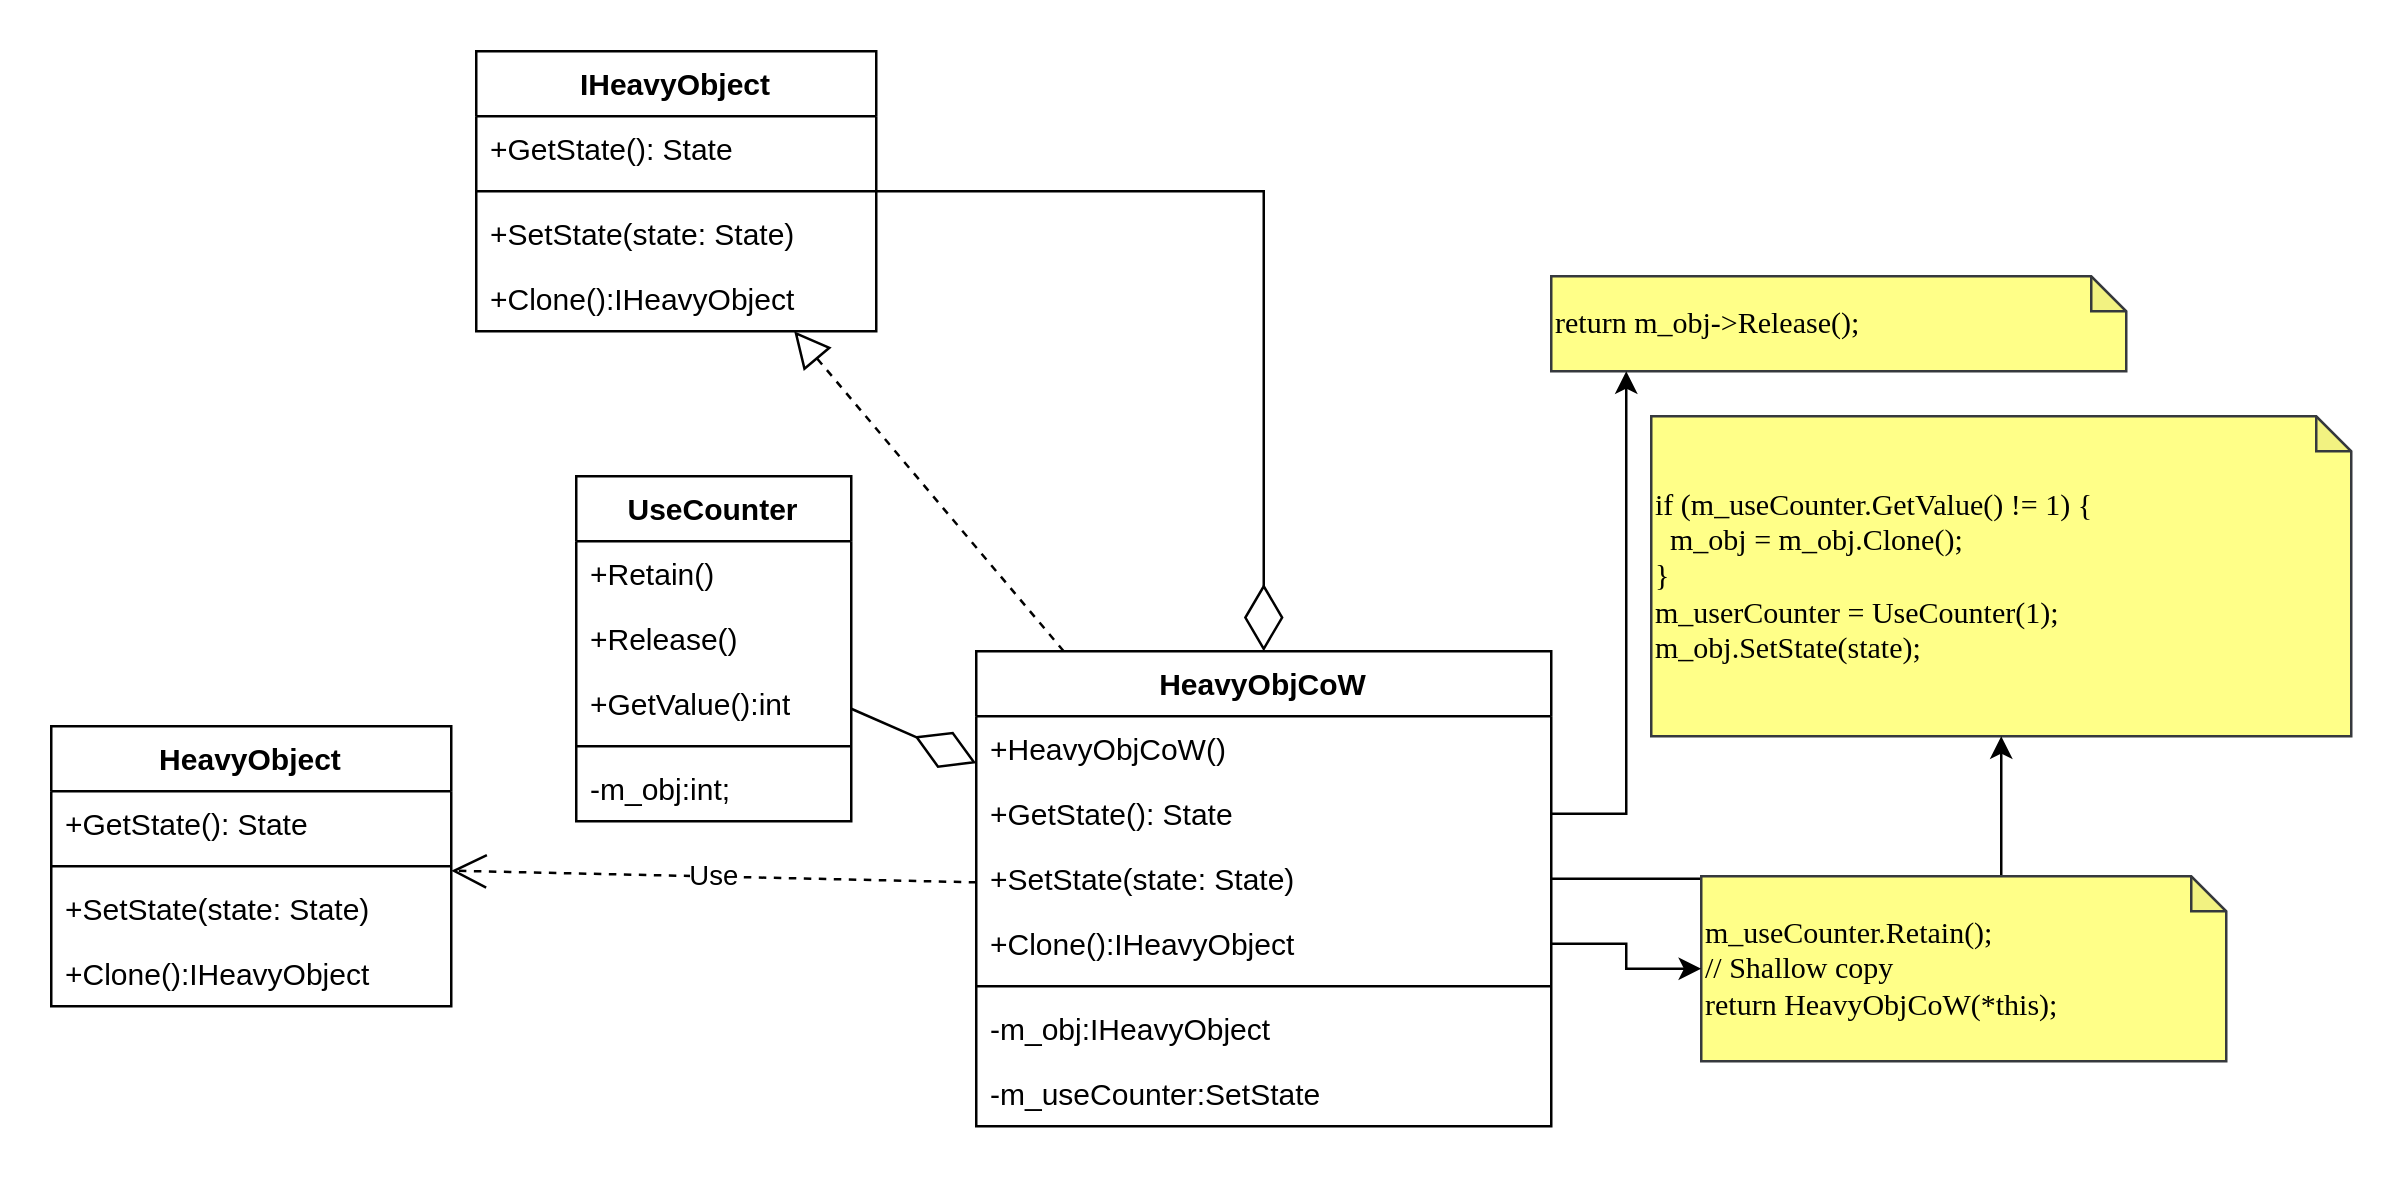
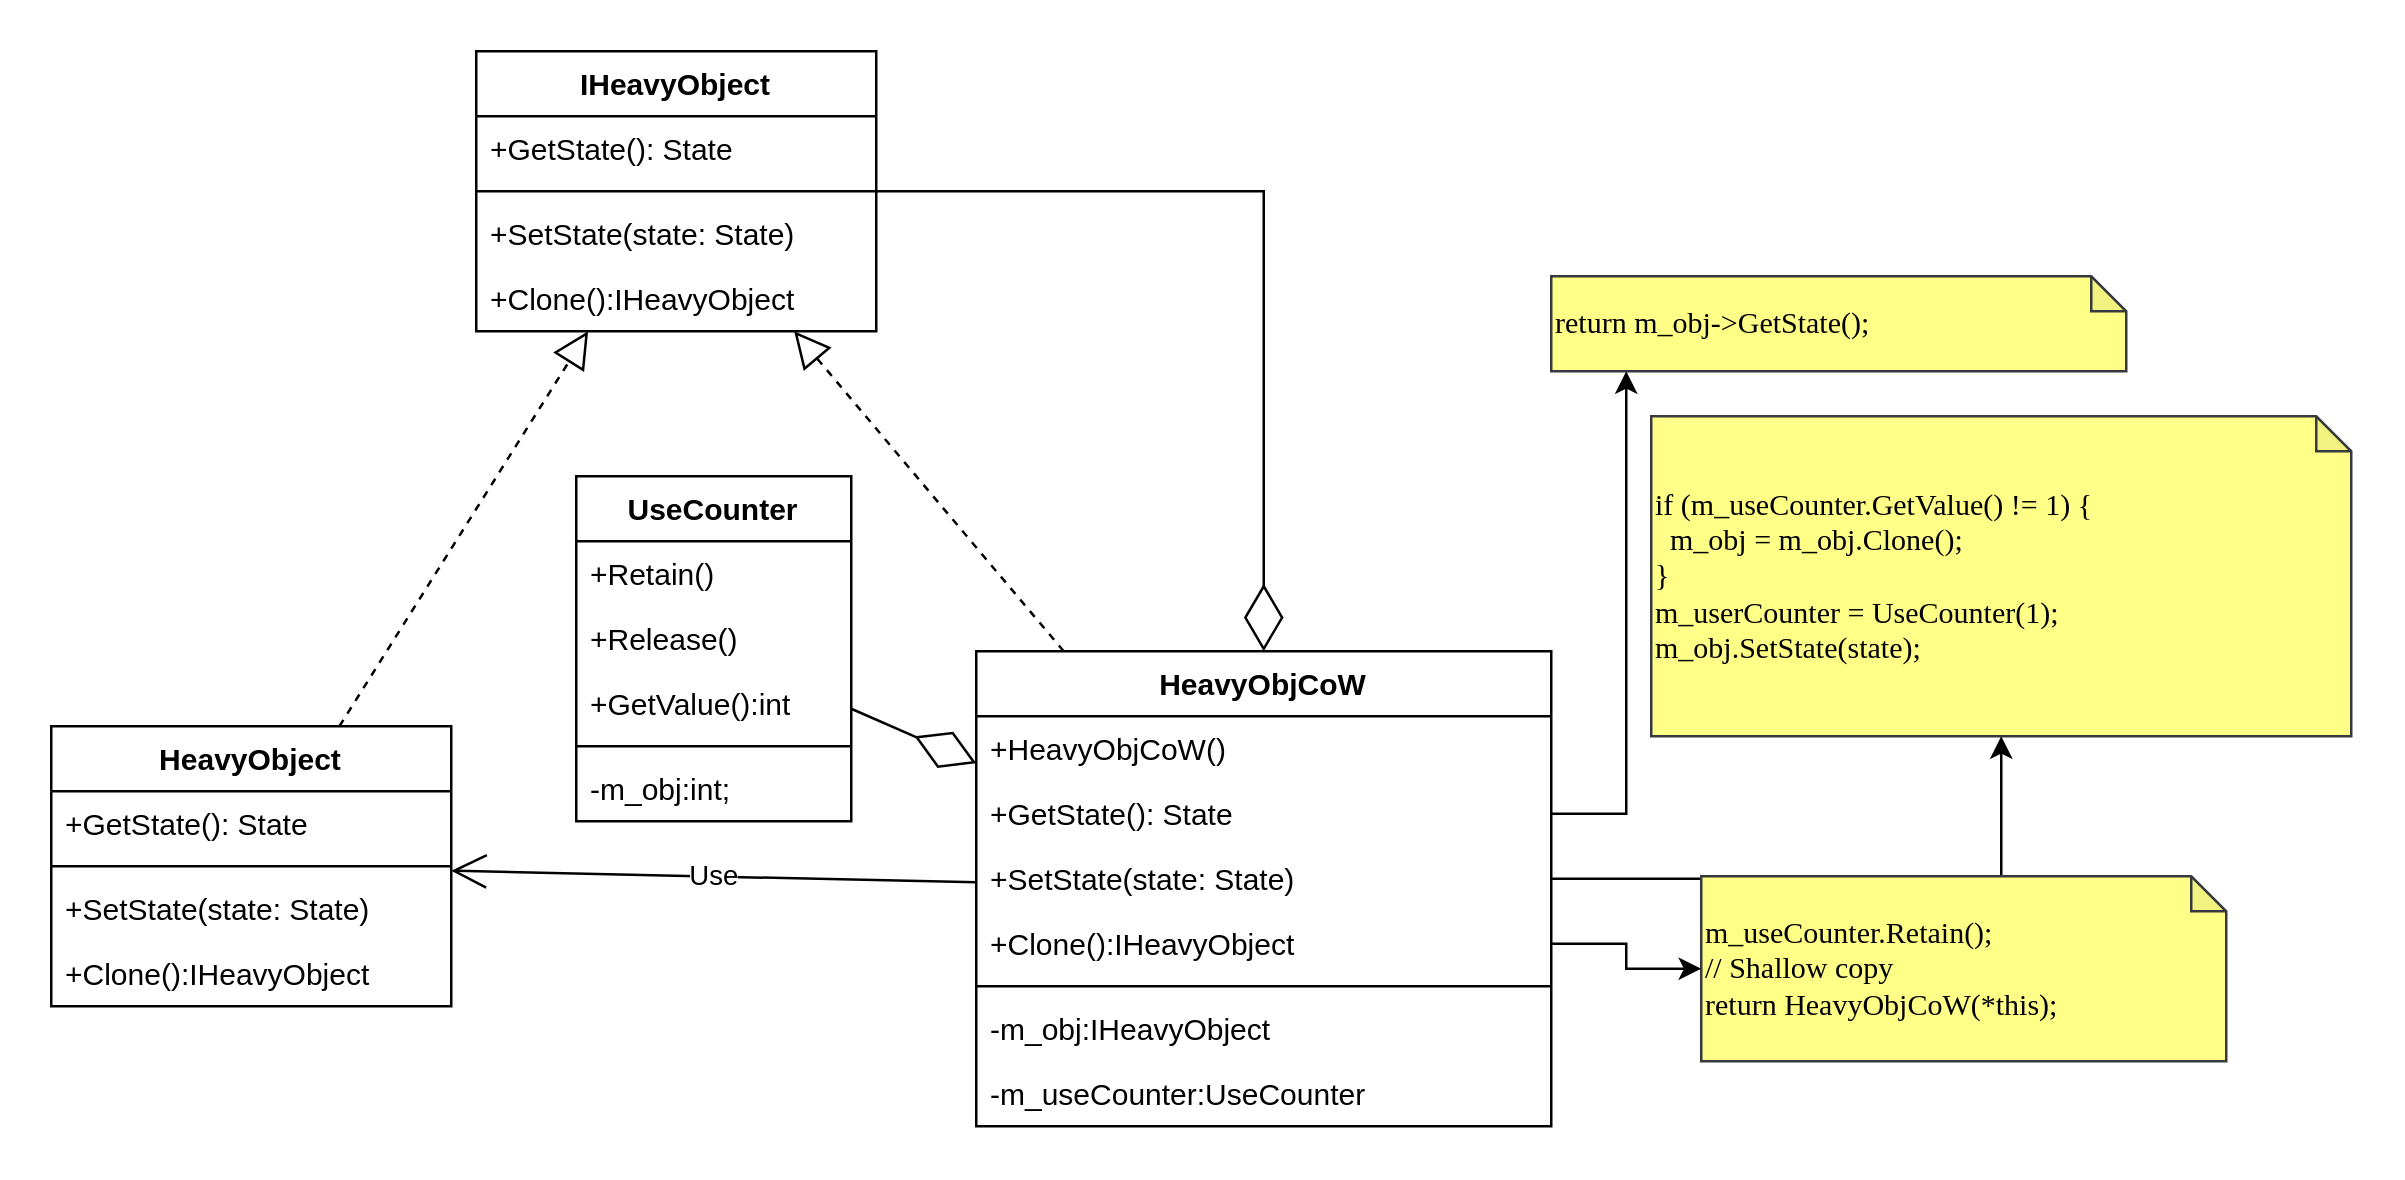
  <mxCell id="0" />
  <mxCell id="1" parent="0" />
  <mxCell id="2" value="IHeavyObject" style="swimlane;fontStyle=1;align=center;verticalAlign=top;childLayout=stackLayout;horizontal=1;startSize=26;horizontalStack=0;resizeParent=1;resizeParentMax=0;resizeLast=0;collapsible=1;marginBottom=0;whiteSpace=wrap;html=1;" vertex="1" parent="1"><mxGeometry x="190" y="20" width="160" height="112" as="geometry" /></mxCell>
  <mxCell id="3" value="+GetState(): State" style="text;strokeColor=none;fillColor=none;align=left;verticalAlign=top;spacingLeft=4;spacingRight=4;overflow=hidden;rotatable=0;points=[[0,0.5],[1,0.5]];portConstraint=eastwest;whiteSpace=wrap;html=1;" vertex="1" parent="2"><mxGeometry y="26" width="160" height="26" as="geometry" /></mxCell>
  <mxCell id="4" value="" style="line;strokeWidth=1;fillColor=none;align=left;verticalAlign=middle;spacingTop=-1;spacingLeft=3;spacingRight=3;rotatable=0;labelPosition=right;points=[];portConstraint=eastwest;strokeColor=inherit;" vertex="1" parent="2"><mxGeometry y="52" width="160" height="8" as="geometry" /></mxCell>
  <mxCell id="5" value="+SetState(state: State)" style="text;strokeColor=none;fillColor=none;align=left;verticalAlign=top;spacingLeft=4;spacingRight=4;overflow=hidden;rotatable=0;points=[[0,0.5],[1,0.5]];portConstraint=eastwest;whiteSpace=wrap;html=1;" vertex="1" parent="2"><mxGeometry y="60" width="160" height="26" as="geometry" /></mxCell>
  <mxCell id="6" value="+Clone():IHeavyObject" style="text;strokeColor=none;fillColor=none;align=left;verticalAlign=top;spacingLeft=4;spacingRight=4;overflow=hidden;rotatable=0;points=[[0,0.5],[1,0.5]];portConstraint=eastwest;whiteSpace=wrap;html=1;" vertex="1" parent="2"><mxGeometry y="86" width="160" height="26" as="geometry" /></mxCell>
  <mxCell id="7" value="HeavyObject" style="swimlane;fontStyle=1;align=center;verticalAlign=top;childLayout=stackLayout;horizontal=1;startSize=26;horizontalStack=0;resizeParent=1;resizeParentMax=0;resizeLast=0;collapsible=1;marginBottom=0;whiteSpace=wrap;html=1;" vertex="1" parent="1"><mxGeometry x="20" y="290" width="160" height="112" as="geometry" /></mxCell>
  <mxCell id="8" value="+GetState(): State" style="text;strokeColor=none;fillColor=none;align=left;verticalAlign=top;spacingLeft=4;spacingRight=4;overflow=hidden;rotatable=0;points=[[0,0.5],[1,0.5]];portConstraint=eastwest;whiteSpace=wrap;html=1;" vertex="1" parent="7"><mxGeometry y="26" width="160" height="26" as="geometry" /></mxCell>
  <mxCell id="9" value="" style="line;strokeWidth=1;fillColor=none;align=left;verticalAlign=middle;spacingTop=-1;spacingLeft=3;spacingRight=3;rotatable=0;labelPosition=right;points=[];portConstraint=eastwest;strokeColor=inherit;" vertex="1" parent="7"><mxGeometry y="52" width="160" height="8" as="geometry" /></mxCell>
  <mxCell id="10" value="+SetState(state: State)" style="text;strokeColor=none;fillColor=none;align=left;verticalAlign=top;spacingLeft=4;spacingRight=4;overflow=hidden;rotatable=0;points=[[0,0.5],[1,0.5]];portConstraint=eastwest;whiteSpace=wrap;html=1;" vertex="1" parent="7"><mxGeometry y="60" width="160" height="26" as="geometry" /></mxCell>
  <mxCell id="11" value="+Clone():IHeavyObject" style="text;strokeColor=none;fillColor=none;align=left;verticalAlign=top;spacingLeft=4;spacingRight=4;overflow=hidden;rotatable=0;points=[[0,0.5],[1,0.5]];portConstraint=eastwest;whiteSpace=wrap;html=1;" vertex="1" parent="7"><mxGeometry y="86" width="160" height="26" as="geometry" /></mxCell>
+ <mxCell id="12" value="" style="endArrow=block;dashed=1;endFill=0;endSize=12;html=1;rounded=0;" edge="1" parent="1" source="7" target="2"><mxGeometry width="160" relative="1" as="geometry"><mxPoint x="230" y="210" as="sourcePoint" /><mxPoint x="390" y="210" as="targetPoint" /></mxGeometry></mxCell>
  <mxCell id="13" value="HeavyObjCoW" style="swimlane;fontStyle=1;align=center;verticalAlign=top;childLayout=stackLayout;horizontal=1;startSize=26;horizontalStack=0;resizeParent=1;resizeParentMax=0;resizeLast=0;collapsible=1;marginBottom=0;whiteSpace=wrap;html=1;" vertex="1" parent="1"><mxGeometry x="390" y="260" width="230" height="190" as="geometry" /></mxCell>
  <mxCell id="14" value="+HeavyObjCoW()" style="text;strokeColor=none;fillColor=none;align=left;verticalAlign=top;spacingLeft=4;spacingRight=4;overflow=hidden;rotatable=0;points=[[0,0.5],[1,0.5]];portConstraint=eastwest;whiteSpace=wrap;html=1;" vertex="1" parent="13"><mxGeometry y="26" width="230" height="26" as="geometry" /></mxCell>
  <mxCell id="15" value="+GetState(): State" style="text;strokeColor=none;fillColor=none;align=left;verticalAlign=top;spacingLeft=4;spacingRight=4;overflow=hidden;rotatable=0;points=[[0,0.5],[1,0.5]];portConstraint=eastwest;whiteSpace=wrap;html=1;" vertex="1" parent="13"><mxGeometry y="52" width="230" height="26" as="geometry" /></mxCell>
  <mxCell id="16" value="+SetState(state: State)" style="text;strokeColor=none;fillColor=none;align=left;verticalAlign=top;spacingLeft=4;spacingRight=4;overflow=hidden;rotatable=0;points=[[0,0.5],[1,0.5]];portConstraint=eastwest;whiteSpace=wrap;html=1;" vertex="1" parent="13"><mxGeometry y="78" width="230" height="26" as="geometry" /></mxCell>
  <mxCell id="17" value="+Clone():IHeavyObject" style="text;strokeColor=none;fillColor=none;align=left;verticalAlign=top;spacingLeft=4;spacingRight=4;overflow=hidden;rotatable=0;points=[[0,0.5],[1,0.5]];portConstraint=eastwest;whiteSpace=wrap;html=1;" vertex="1" parent="13"><mxGeometry y="104" width="230" height="26" as="geometry" /></mxCell>
  <mxCell id="18" value="" style="line;strokeWidth=1;fillColor=none;align=left;verticalAlign=middle;spacingTop=-1;spacingLeft=3;spacingRight=3;rotatable=0;labelPosition=right;points=[];portConstraint=eastwest;strokeColor=inherit;" vertex="1" parent="13"><mxGeometry y="130" width="230" height="8" as="geometry" /></mxCell>
  <mxCell id="19" value="-m_obj:IHeavyObject" style="text;strokeColor=none;fillColor=none;align=left;verticalAlign=top;spacingLeft=4;spacingRight=4;overflow=hidden;rotatable=0;points=[[0,0.5],[1,0.5]];portConstraint=eastwest;whiteSpace=wrap;html=1;" vertex="1" parent="13"><mxGeometry y="138" width="230" height="26" as="geometry" /></mxCell>
- <mxCell id="20" value="-m_useCounter:SetState" style="text;strokeColor=none;fillColor=none;align=left;verticalAlign=top;spacingLeft=4;spacingRight=4;overflow=hidden;rotatable=0;points=[[0,0.5],[1,0.5]];portConstraint=eastwest;whiteSpace=wrap;html=1;" vertex="1" parent="13"><mxGeometry y="164" width="230" height="26" as="geometry" /></mxCell>
+ <mxCell id="20" value="-m_useCounter:UseCounter" style="text;strokeColor=none;fillColor=none;align=left;verticalAlign=top;spacingLeft=4;spacingRight=4;overflow=hidden;rotatable=0;points=[[0,0.5],[1,0.5]];portConstraint=eastwest;whiteSpace=wrap;html=1;" vertex="1" parent="13"><mxGeometry y="164" width="230" height="26" as="geometry" /></mxCell>
  <mxCell id="21" value="" style="endArrow=block;dashed=1;endFill=0;endSize=12;html=1;rounded=0;" edge="1" parent="1" source="13" target="2"><mxGeometry width="160" relative="1" as="geometry"><mxPoint x="230" y="210" as="sourcePoint" /><mxPoint x="390" y="210" as="targetPoint" /></mxGeometry></mxCell>
  <mxCell id="22" value="" style="endArrow=diamondThin;endFill=0;endSize=24;html=1;rounded=0;edgeStyle=orthogonalEdgeStyle;" edge="1" parent="1" source="2" target="13"><mxGeometry width="160" relative="1" as="geometry"><mxPoint x="240" y="390" as="sourcePoint" /><mxPoint x="370" y="420" as="targetPoint" /></mxGeometry></mxCell>
  <mxCell id="23" value="UseCounter" style="swimlane;fontStyle=1;align=center;verticalAlign=top;childLayout=stackLayout;horizontal=1;startSize=26;horizontalStack=0;resizeParent=1;resizeParentMax=0;resizeLast=0;collapsible=1;marginBottom=0;whiteSpace=wrap;html=1;" vertex="1" parent="1"><mxGeometry x="230" y="190" width="110" height="138" as="geometry" /></mxCell>
  <mxCell id="24" value="+Retain()" style="text;strokeColor=none;fillColor=none;align=left;verticalAlign=top;spacingLeft=4;spacingRight=4;overflow=hidden;rotatable=0;points=[[0,0.5],[1,0.5]];portConstraint=eastwest;whiteSpace=wrap;html=1;" vertex="1" parent="23"><mxGeometry y="26" width="110" height="26" as="geometry" /></mxCell>
  <mxCell id="25" value="+Release()" style="text;strokeColor=none;fillColor=none;align=left;verticalAlign=top;spacingLeft=4;spacingRight=4;overflow=hidden;rotatable=0;points=[[0,0.5],[1,0.5]];portConstraint=eastwest;whiteSpace=wrap;html=1;" vertex="1" parent="23"><mxGeometry y="52" width="110" height="26" as="geometry" /></mxCell>
  <mxCell id="26" value="+GetValue():int" style="text;strokeColor=none;fillColor=none;align=left;verticalAlign=top;spacingLeft=4;spacingRight=4;overflow=hidden;rotatable=0;points=[[0,0.5],[1,0.5]];portConstraint=eastwest;whiteSpace=wrap;html=1;" vertex="1" parent="23"><mxGeometry y="78" width="110" height="26" as="geometry" /></mxCell>
  <mxCell id="27" value="" style="line;strokeWidth=1;fillColor=none;align=left;verticalAlign=middle;spacingTop=-1;spacingLeft=3;spacingRight=3;rotatable=0;labelPosition=right;points=[];portConstraint=eastwest;strokeColor=inherit;" vertex="1" parent="23"><mxGeometry y="104" width="110" height="8" as="geometry" /></mxCell>
  <mxCell id="28" value="-m_obj:int;" style="text;strokeColor=none;fillColor=none;align=left;verticalAlign=top;spacingLeft=4;spacingRight=4;overflow=hidden;rotatable=0;points=[[0,0.5],[1,0.5]];portConstraint=eastwest;whiteSpace=wrap;html=1;" vertex="1" parent="23"><mxGeometry y="112" width="110" height="26" as="geometry" /></mxCell>
  <mxCell id="29" value="" style="endArrow=diamondThin;endFill=0;endSize=24;html=1;rounded=0;" edge="1" parent="1" source="23" target="13"><mxGeometry width="160" relative="1" as="geometry"><mxPoint x="210" y="420" as="sourcePoint" /><mxPoint x="370" y="420" as="targetPoint" /></mxGeometry></mxCell>
- <mxCell id="30" value="&lt;pre&gt;&lt;font face=&quot;Lucida Console&quot;&gt;return m_obj-&amp;gt;Release();&lt;/font&gt;&lt;/pre&gt;" style="shape=note;whiteSpace=wrap;html=1;backgroundOutline=1;darkOpacity=0.05;align=left;fillColor=#ffff88;strokeColor=#36393d;size=14;" vertex="1" parent="1"><mxGeometry x="620" y="110" width="230" height="38" as="geometry" /></mxCell>
+ <mxCell id="30" value="&lt;pre&gt;&lt;font face=&quot;Lucida Console&quot;&gt;return m_obj-&amp;gt;GetState();&lt;/font&gt;&lt;/pre&gt;" style="shape=note;whiteSpace=wrap;html=1;backgroundOutline=1;darkOpacity=0.05;align=left;fillColor=#ffff88;strokeColor=#36393d;size=14;" vertex="1" parent="1"><mxGeometry x="620" y="110" width="230" height="38" as="geometry" /></mxCell>
  <mxCell id="31" style="edgeStyle=orthogonalEdgeStyle;rounded=0;orthogonalLoop=1;jettySize=auto;html=1;" edge="1" parent="1" source="15" target="30"><mxGeometry relative="1" as="geometry"><Array as="points"><mxPoint x="650" y="325" /></Array></mxGeometry></mxCell>
  <mxCell id="32" value="if (m_useCounter.GetValue() != 1) {&lt;br&gt;&amp;nbsp; m_obj = m_obj.Clone();&lt;br&gt;}&lt;br&gt;m_userCounter = UseCounter(1);&lt;br&gt;m_obj.SetState(state);" style="shape=note;whiteSpace=wrap;html=1;backgroundOutline=1;darkOpacity=0.05;align=left;fillColor=#ffff88;strokeColor=#36393d;size=14;fontFamily=Lucida Console;" vertex="1" parent="1"><mxGeometry x="660" y="166" width="280" height="128" as="geometry" /></mxCell>
  <mxCell id="33" style="edgeStyle=orthogonalEdgeStyle;rounded=0;orthogonalLoop=1;jettySize=auto;html=1;" edge="1" parent="1" source="16" target="32"><mxGeometry relative="1" as="geometry" /></mxCell>
  <mxCell id="34" value="m_useCounter.Retain();&lt;br&gt;// Shallow copy&lt;br&gt;return HeavyObjCoW(*this);" style="shape=note;whiteSpace=wrap;html=1;backgroundOutline=1;darkOpacity=0.05;align=left;fillColor=#ffff88;strokeColor=#36393d;size=14;fontFamily=Lucida Console;" vertex="1" parent="1"><mxGeometry x="680" y="350" width="210" height="74" as="geometry" /></mxCell>
  <mxCell id="35" style="edgeStyle=orthogonalEdgeStyle;rounded=0;orthogonalLoop=1;jettySize=auto;html=1;" edge="1" parent="1" source="17" target="34"><mxGeometry relative="1" as="geometry" /></mxCell>
- <mxCell id="36" value="Use" style="endArrow=open;endSize=12;dashed=1;html=1;rounded=0;" edge="1" parent="1" source="13" target="7"><mxGeometry width="160" relative="1" as="geometry"><mxPoint x="260" y="490" as="sourcePoint" /><mxPoint x="420" y="490" as="targetPoint" /></mxGeometry></mxCell>
+ <mxCell id="36" value="Use" style="endArrow=open;endSize=12;dashed=0;html=1;rounded=0;" edge="1" parent="1" source="13" target="7"><mxGeometry width="160" relative="1" as="geometry"><mxPoint x="260" y="490" as="sourcePoint" /><mxPoint x="420" y="490" as="targetPoint" /></mxGeometry></mxCell>
